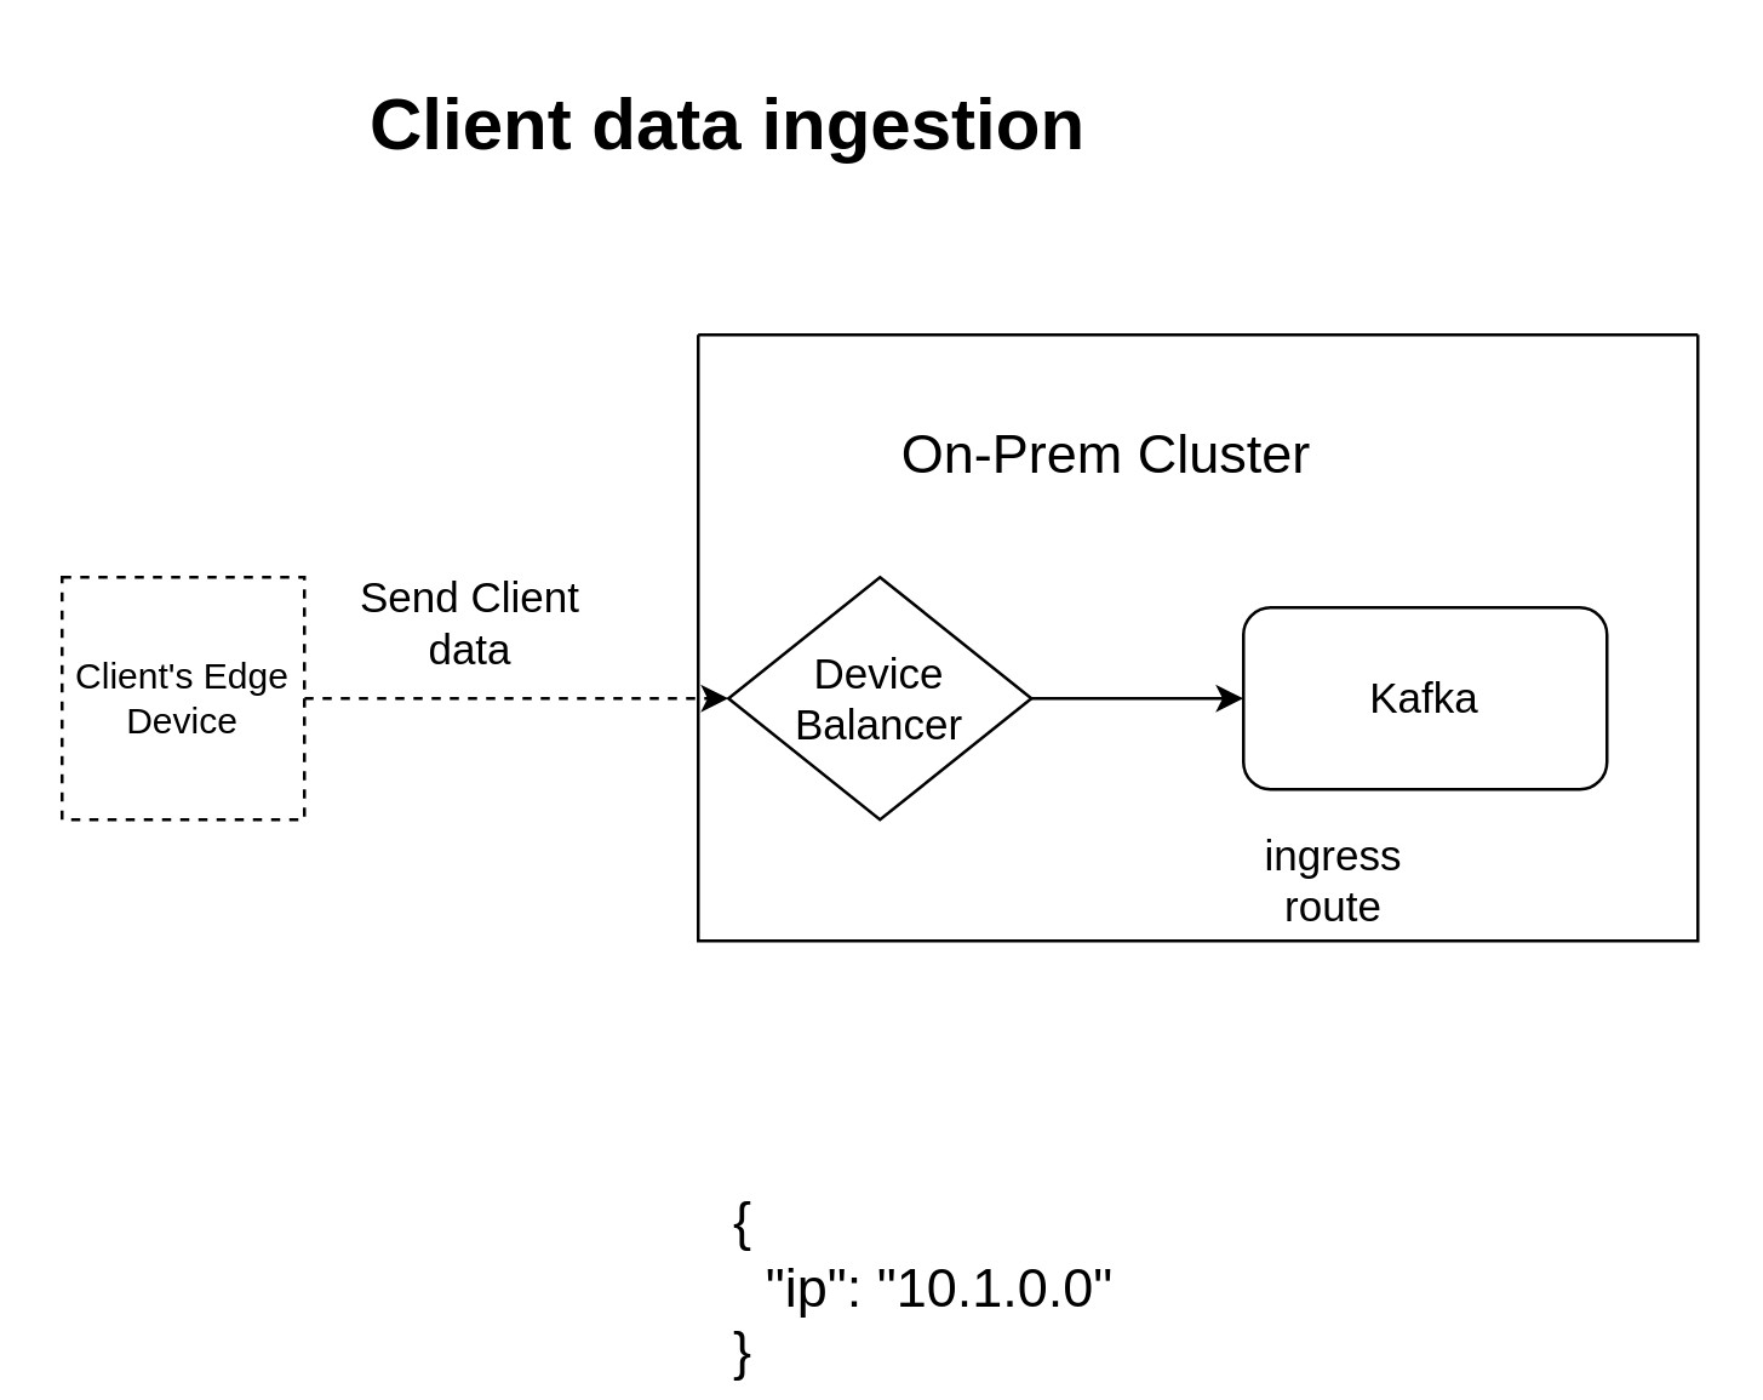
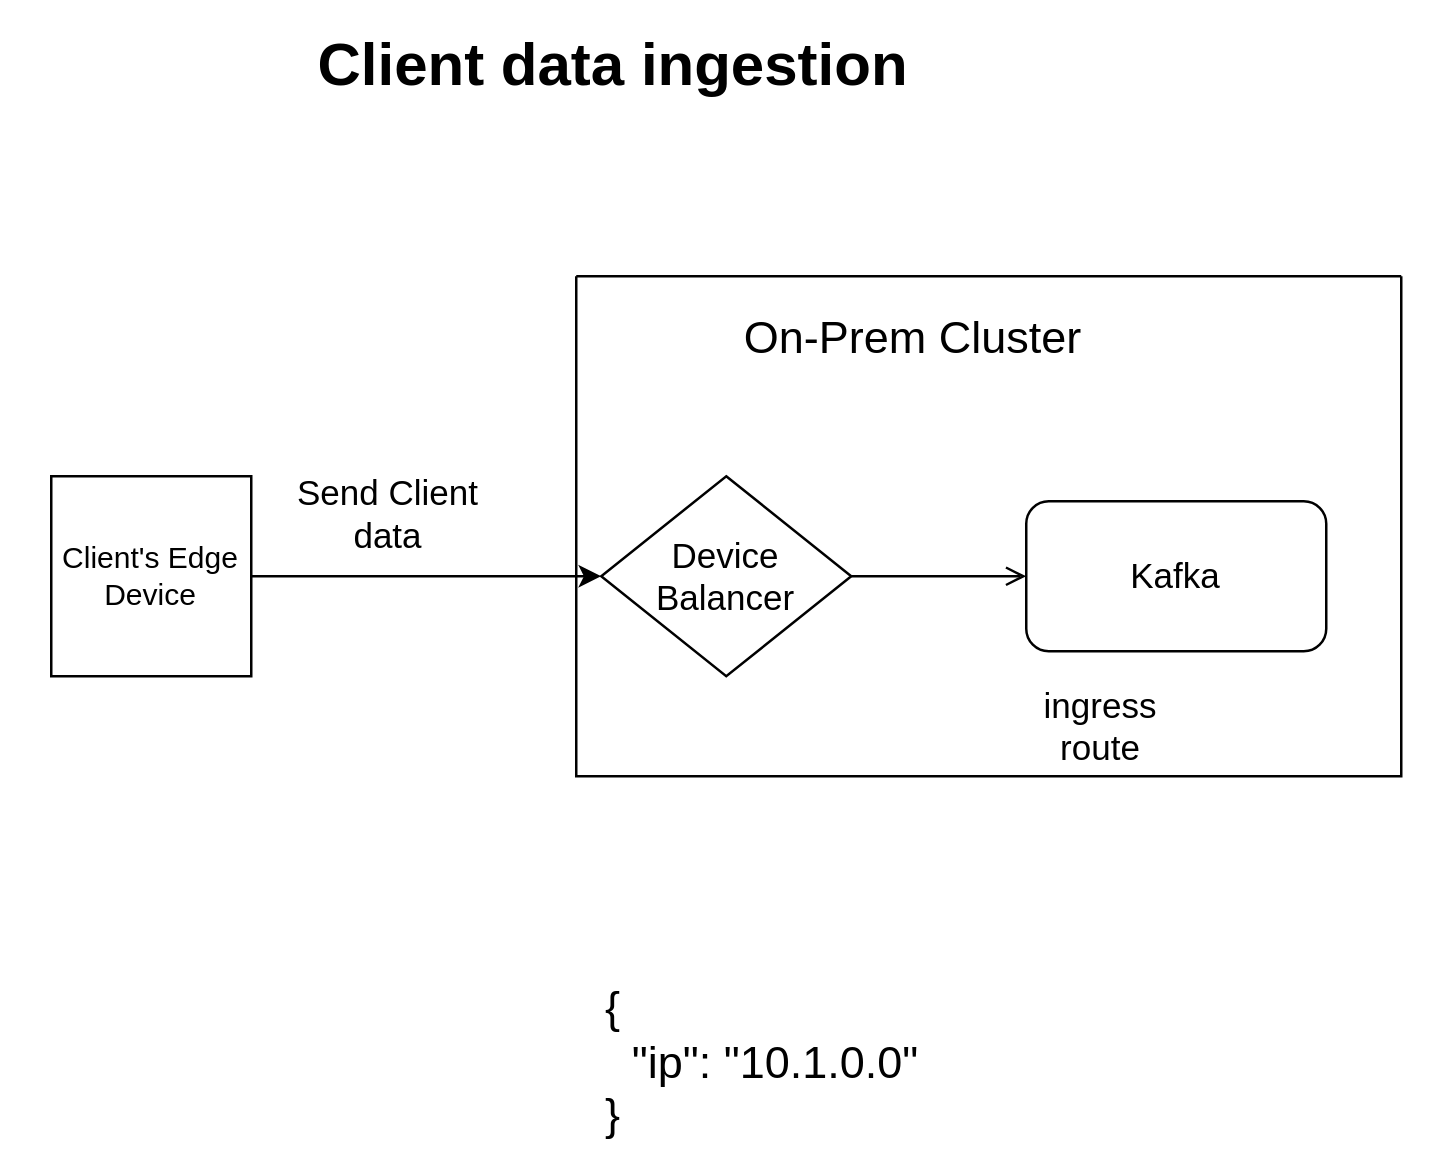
  <mxCell id="0" />
  <mxCell id="1" parent="0" />
- <mxCell id="2" style="edgeStyle=orthogonalEdgeStyle;rounded=0;orthogonalLoop=1;jettySize=auto;html=1;exitX=1;exitY=0.5;exitDx=0;exitDy=0;dashed=1;" edge="1" parent="1" source="3" target="7"><mxGeometry relative="1" as="geometry" /></mxCell>
- <mxCell id="3" value="Client's Edge Device" style="whiteSpace=wrap;html=1;aspect=fixed;dashed=1;" vertex="1" parent="1"><mxGeometry x="20" y="190" width="80" height="80" as="geometry" /></mxCell>
+ <mxCell id="2" style="edgeStyle=orthogonalEdgeStyle;rounded=0;orthogonalLoop=1;jettySize=auto;html=1;exitX=1;exitY=0.5;exitDx=0;exitDy=0;" edge="1" parent="1" source="3" target="7"><mxGeometry relative="1" as="geometry" /></mxCell>
+ <mxCell id="3" value="Client's Edge Device" style="whiteSpace=wrap;html=1;aspect=fixed;" vertex="1" parent="1"><mxGeometry x="20" y="190" width="80" height="80" as="geometry" /></mxCell>
  <mxCell id="4" value="" style="swimlane;startSize=0;" vertex="1" parent="1"><mxGeometry x="230" y="110" width="330" height="200" as="geometry" /></mxCell>
- <mxCell id="5" value="&lt;font style=&quot;font-size: 18px;&quot;&gt;On-Prem Cluster&lt;/font&gt;" style="text;html=1;align=center;verticalAlign=middle;whiteSpace=wrap;rounded=0;" vertex="1" parent="4"><mxGeometry x="50" y="25" width="170" height="30" as="geometry" /></mxCell>
- <mxCell id="6" style="edgeStyle=orthogonalEdgeStyle;rounded=0;orthogonalLoop=1;jettySize=auto;html=1;exitX=1;exitY=0.5;exitDx=0;exitDy=0;entryX=0;entryY=0.5;entryDx=0;entryDy=0;" edge="1" parent="4" source="7" target="8"><mxGeometry relative="1" as="geometry" /></mxCell>
+ <mxCell id="5" value="&lt;font style=&quot;font-size: 18px;&quot;&gt;On-Prem Cluster&lt;/font&gt;" style="text;html=1;align=center;verticalAlign=middle;whiteSpace=wrap;rounded=0;" vertex="1" parent="4"><mxGeometry x="50" y="10" width="170" height="30" as="geometry" /></mxCell>
+ <mxCell id="6" style="edgeStyle=orthogonalEdgeStyle;rounded=0;orthogonalLoop=1;jettySize=auto;html=1;exitX=1;exitY=0.5;exitDx=0;exitDy=0;entryX=0;entryY=0.5;entryDx=0;entryDy=0;endArrow=open;" edge="1" parent="4" source="7" target="8"><mxGeometry relative="1" as="geometry" /></mxCell>
  <mxCell id="7" value="&lt;font style=&quot;font-size: 14px;&quot;&gt;Device Balancer&lt;/font&gt;" style="rhombus;whiteSpace=wrap;html=1;" vertex="1" parent="4"><mxGeometry x="10" y="80" width="100" height="80" as="geometry" /></mxCell>
  <mxCell id="8" value="&lt;font style=&quot;font-size: 14px;&quot;&gt;Kafka&lt;/font&gt;" style="rounded=1;whiteSpace=wrap;html=1;" vertex="1" parent="4"><mxGeometry x="180" y="90" width="120" height="60" as="geometry" /></mxCell>
  <mxCell id="9" value="&lt;font style=&quot;font-size: 14px;&quot;&gt;ingress route&lt;/font&gt;" style="text;html=1;align=center;verticalAlign=middle;whiteSpace=wrap;rounded=0;" vertex="1" parent="4"><mxGeometry x="180" y="165" width="60" height="30" as="geometry" /></mxCell>
- <mxCell id="10" value="&lt;h1 style=&quot;margin-top: 0px;&quot;&gt;Client data ingestion&lt;/h1&gt;" style="text;html=1;whiteSpace=wrap;overflow=hidden;rounded=0;" vertex="1" parent="1"><mxGeometry x="120" y="20" width="340" height="40" as="geometry" /></mxCell>
+ <mxCell id="10" value="&lt;h1 style=&quot;margin-top: 0px;&quot;&gt;Client data ingestion&lt;/h1&gt;" style="text;html=1;whiteSpace=wrap;overflow=hidden;rounded=0;" vertex="1" parent="1"><mxGeometry x="125" y="5" width="340" height="40" as="geometry" /></mxCell>
  <mxCell id="11" value="&lt;font style=&quot;font-size: 14px;&quot;&gt;Send Client data&lt;/font&gt;" style="text;html=1;align=center;verticalAlign=middle;whiteSpace=wrap;rounded=0;" vertex="1" parent="1"><mxGeometry x="110" y="190" width="90" height="30" as="geometry" /></mxCell>
  <mxCell id="12" value="&lt;font style=&quot;font-size: 18px;&quot;&gt;{&lt;/font&gt;&lt;div&gt;&lt;font style=&quot;font-size: 18px;&quot;&gt;&amp;nbsp; &amp;nbsp; &amp;nbsp; &amp;nbsp; &amp;nbsp; &amp;nbsp; &amp;nbsp; &amp;nbsp; &amp;nbsp; &amp;nbsp; &amp;nbsp; &amp;nbsp; &amp;nbsp; &quot;ip&quot;: &quot;10.1.0.0&quot;&lt;/font&gt;&lt;/div&gt;&lt;div&gt;&lt;font style=&quot;font-size: 18px;&quot;&gt;}&lt;/font&gt;&lt;/div&gt;" style="text;html=1;align=center;verticalAlign=middle;whiteSpace=wrap;rounded=0;" vertex="1" parent="1"><mxGeometry x="40" y="410" width="410" height="30" as="geometry" /></mxCell>
